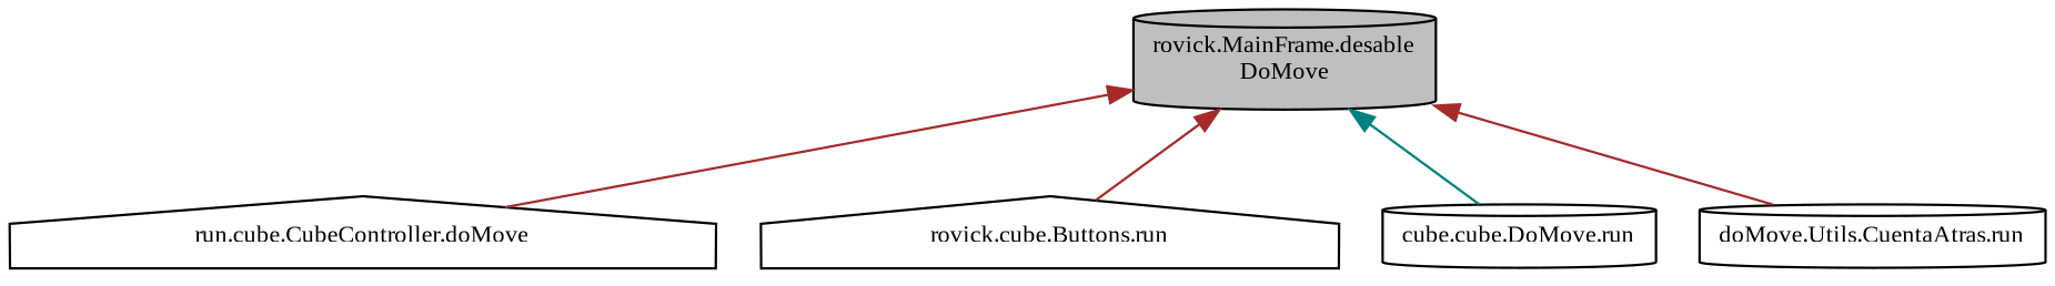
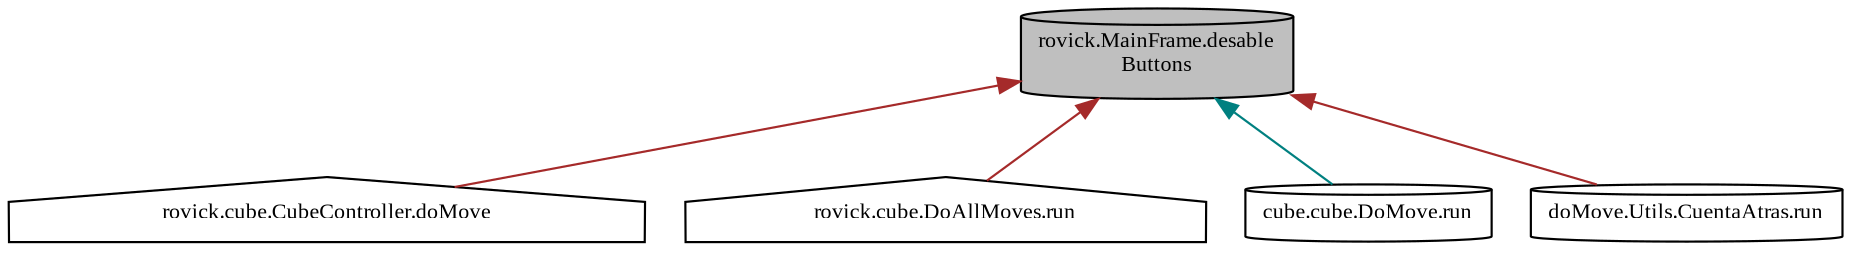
  digraph {
    fontname="Liberation Serif"
    rankdir=TB
    node [color=black fillcolor=white fontname="Liberation Serif" fontsize=10 shape=cylinder style=filled]
    edge [color=brown dir=back fontname="Liberation Serif" fontsize=10 labelfontname=Helvetica labelfontsize=10 style=solid]
-   n1 [fillcolor=grey75 fontcolor=black height=0.2 label="rovick.MainFrame.desable\lDoMove" width=0.4]
-   n2 [height=0.2 label="run.cube.CubeController.doMove" shape=house width=0.4]
-   n3 [height=0.2 label="rovick.cube.Buttons.run" shape=house width=0.4]
+   n1 [fillcolor=grey75 fontcolor=black height=0.2 label="rovick.MainFrame.desable\lButtons" width=0.4]
+   n2 [height=0.2 label="rovick.cube.CubeController.doMove" shape=house width=0.4]
+   n3 [height=0.2 label="rovick.cube.DoAllMoves.run" shape=house width=0.4]
    n4 [height=0.2 label="cube.cube.DoMove.run" width=0.4]
    n5 [height=0.2 label="doMove.Utils.CuentaAtras.run" width=0.4]
    n1 -> n2
    n1 -> n3
    n1 -> n4 [color=teal]
    n1 -> n5
  }
